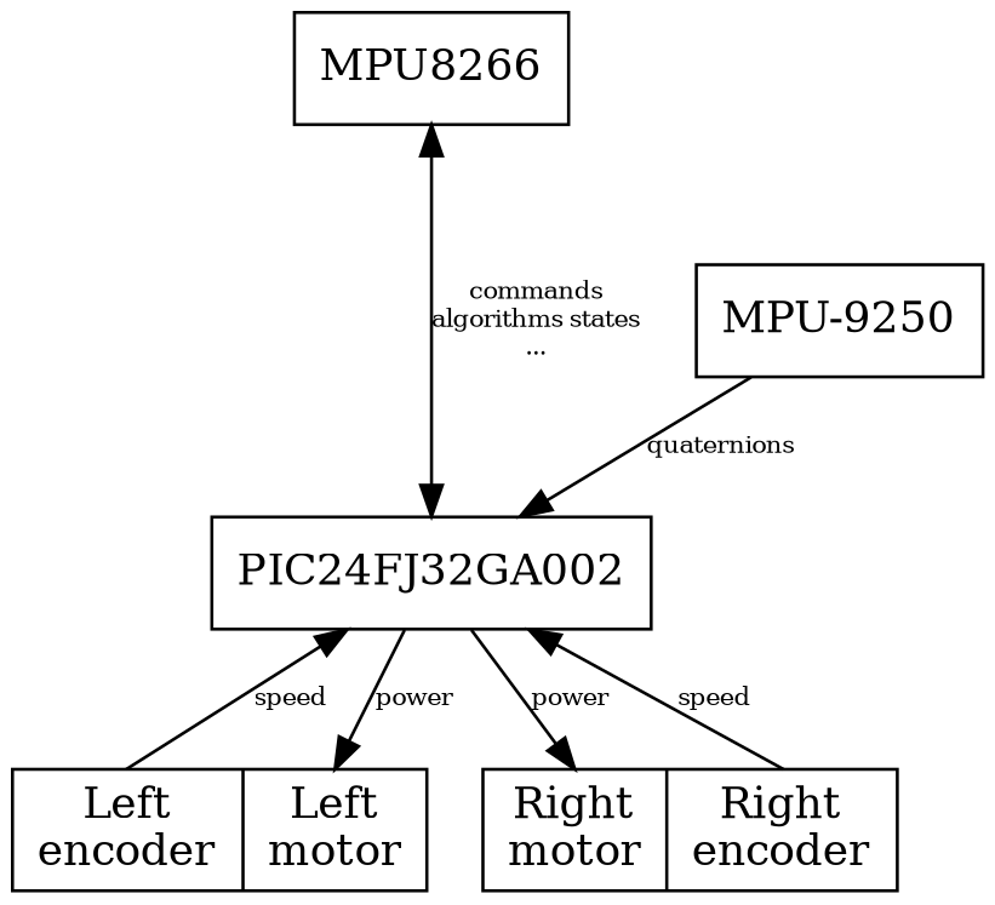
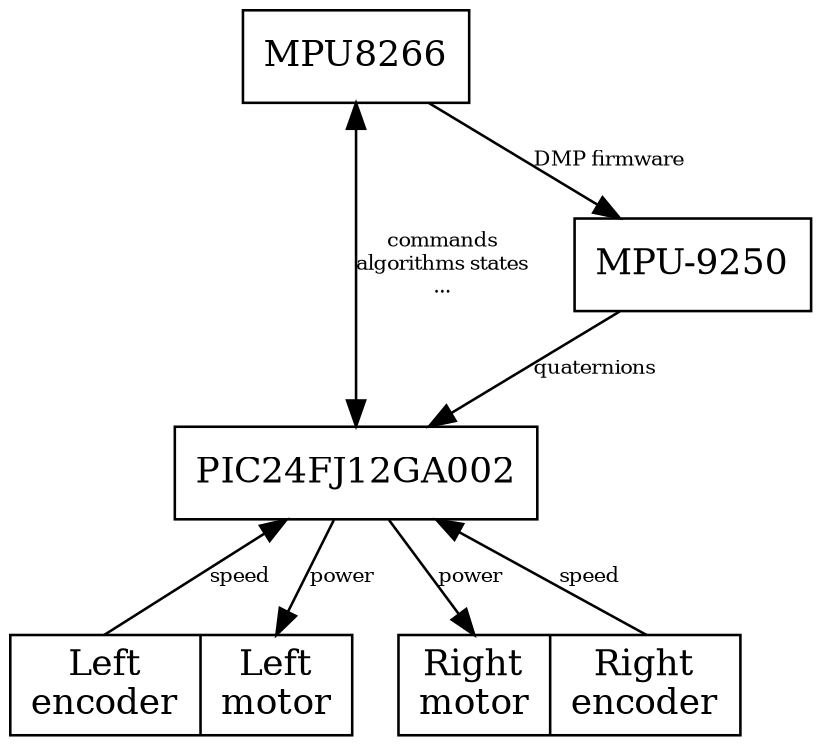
  digraph {
    splines=line
    node [shape=box]
    edge [fontsize=8]
-   n1 [label=PIC24FJ32GA002]
+   n1 [label=PIC24FJ12GA002]
    n2 [label="<encoder>Left\nencoder|<motor>Left\nmotor" shape=record]
    n3 [label="<motor>Right\nmotor|<encoder>Right\nencoder" shape=record]
    n4 [label="MPU-9250"]
    n5 [label=MPU8266]
    n1 -> n2 [headport=motor label=power]
    n1 -> n3 [headport=motor label=power]
    n2 -> n1 [label=speed tailport=encoder]
    n3 -> n1 [label=speed tailport=encoder]
    n4 -> n1 [label=quaternions]
    n5 -> n1 [dir=both label="commands\nalgorithms states\n..." weight=2]
+   n5 -> n4 [label="DMP firmware"]
  }
